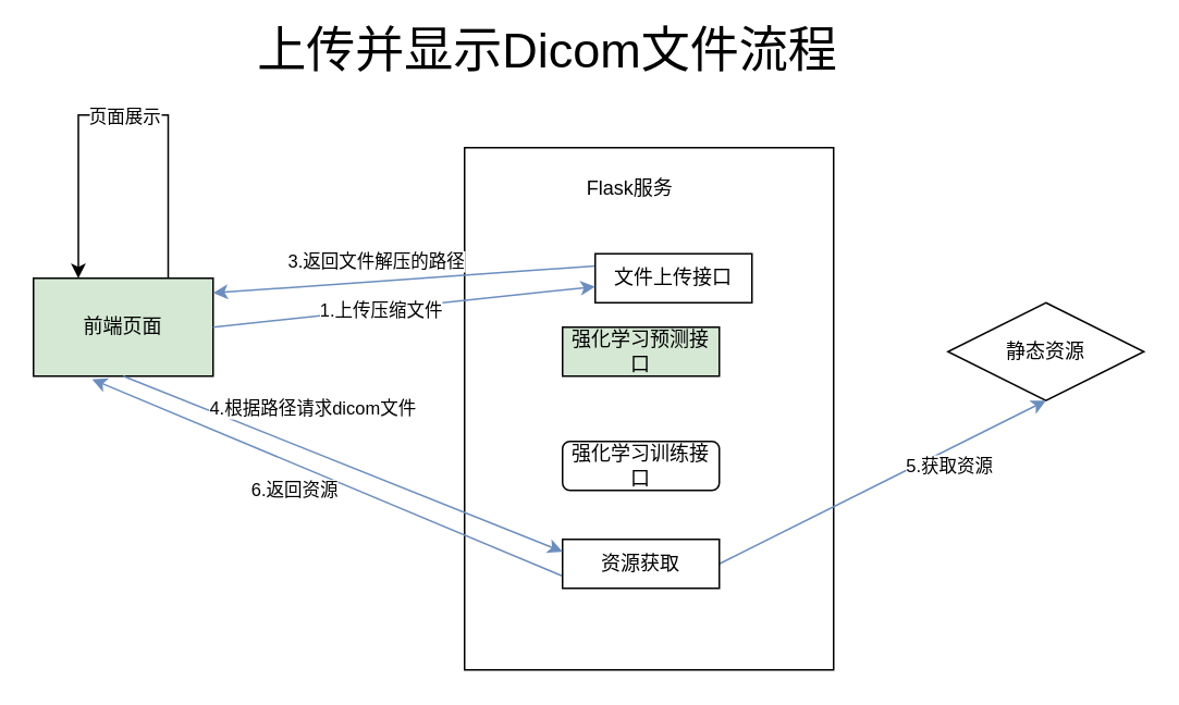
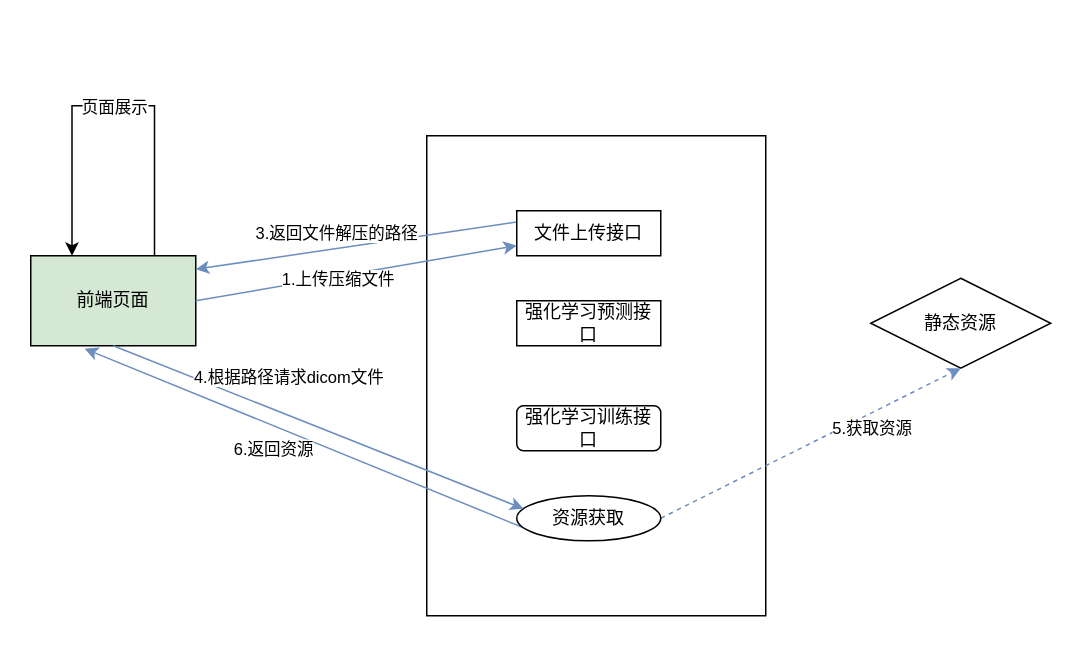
  <mxCell id="0" />
  <mxCell id="1" parent="0" />
  <mxCell id="2" style="edgeStyle=orthogonalEdgeStyle;rounded=0;orthogonalLoop=1;jettySize=auto;html=1;exitX=0.75;exitY=0;exitDx=0;exitDy=0;entryX=0.25;entryY=0;entryDx=0;entryDy=0;" edge="1" parent="1" source="4" target="4"><mxGeometry relative="1" as="geometry"><mxPoint x="50" y="160" as="targetPoint" /><Array as="points"><mxPoint x="103" y="70" /><mxPoint x="48" y="70" /></Array></mxGeometry></mxCell>
  <mxCell id="3" value="页面展示" style="edgeLabel;html=1;align=center;verticalAlign=middle;resizable=0;points=[];" vertex="1" connectable="0" parent="2"><mxGeometry x="0.078" y="1" relative="1" as="geometry"><mxPoint x="10" y="-1" as="offset" /></mxGeometry></mxCell>
  <mxCell id="4" value="前端页面" style="rounded=0;whiteSpace=wrap;html=1;fillColor=#d5e8d4;" vertex="1" parent="1"><mxGeometry x="20" y="170" width="110" height="60" as="geometry" /></mxCell>
  <mxCell id="5" value="" style="rounded=0;whiteSpace=wrap;html=1;" vertex="1" parent="1"><mxGeometry x="284" y="90" width="226" height="320" as="geometry" /></mxCell>
- <mxCell id="6" value="Flask服务" style="text;html=1;strokeColor=none;fillColor=none;align=center;verticalAlign=middle;whiteSpace=wrap;rounded=0;" vertex="1" parent="1"><mxGeometry x="344" y="100" width="83" height="30" as="geometry" /></mxCell>
  <mxCell id="7" style="edgeStyle=none;rounded=0;orthogonalLoop=1;jettySize=auto;html=1;exitX=0;exitY=0.25;exitDx=0;exitDy=0;entryX=1;entryY=0.15;entryDx=0;entryDy=0;entryPerimeter=0;fillColor=#dae8fc;strokeColor=#6c8ebf;" edge="1" parent="1" source="9" target="4"><mxGeometry relative="1" as="geometry" /></mxCell>
  <mxCell id="8" value="3.返回文件解压的路径" style="edgeLabel;html=1;align=center;verticalAlign=middle;resizable=0;points=[];" vertex="1" connectable="0" parent="7"><mxGeometry x="0.398" y="-3" relative="1" as="geometry"><mxPoint x="29" y="-12" as="offset" /></mxGeometry></mxCell>
- <mxCell id="9" value="文件上传接口" style="rounded=0;whiteSpace=wrap;html=1;" vertex="1" parent="1"><mxGeometry x="364" y="155" width="96" height="30" as="geometry" /></mxCell>
- <mxCell id="10" value="强化学习预测接口" style="rounded=0;whiteSpace=wrap;html=1;fillColor=#d5e8d4;" vertex="1" parent="1"><mxGeometry x="344" y="200" width="96" height="30" as="geometry" /></mxCell>
+ <mxCell id="9" value="文件上传接口" style="rounded=0;whiteSpace=wrap;html=1;" vertex="1" parent="1"><mxGeometry x="344" y="140" width="96" height="30" as="geometry" /></mxCell>
+ <mxCell id="10" value="强化学习预测接口" style="rounded=0;whiteSpace=wrap;html=1;" vertex="1" parent="1"><mxGeometry x="344" y="200" width="96" height="30" as="geometry" /></mxCell>
  <mxCell id="11" value="强化学习训练接口" style="whiteSpace=wrap;html=1;rounded=1;" vertex="1" parent="1"><mxGeometry x="344" y="270" width="96" height="30" as="geometry" /></mxCell>
  <mxCell id="12" value="静态资源" style="rhombus;whiteSpace=wrap;html=1;" vertex="1" parent="1"><mxGeometry x="580" y="185" width="120" height="60" as="geometry" /></mxCell>
- <mxCell id="13" style="edgeStyle=none;rounded=0;orthogonalLoop=1;jettySize=auto;html=1;exitX=1;exitY=0.5;exitDx=0;exitDy=0;entryX=0.5;entryY=1;entryDx=0;entryDy=0;fillColor=#dae8fc;strokeColor=#6c8ebf;" edge="1" parent="1" source="16" target="12"><mxGeometry relative="1" as="geometry" /></mxCell>
+ <mxCell id="13" style="edgeStyle=none;rounded=0;orthogonalLoop=1;jettySize=auto;html=1;exitX=1;exitY=0.5;exitDx=0;exitDy=0;entryX=0.5;entryY=1;entryDx=0;entryDy=0;fillColor=#dae8fc;strokeColor=#6c8ebf;dashed=1;" edge="1" parent="1" source="16" target="12"><mxGeometry relative="1" as="geometry" /></mxCell>
  <mxCell id="14" value="5.获取资源" style="edgeLabel;html=1;align=center;verticalAlign=middle;resizable=0;points=[];" vertex="1" connectable="0" parent="13"><mxGeometry x="0.544" y="-1" relative="1" as="geometry"><mxPoint x="-15" y="16" as="offset" /></mxGeometry></mxCell>
  <mxCell id="15" value="6.返回资源" style="edgeStyle=none;rounded=0;orthogonalLoop=1;jettySize=auto;html=1;exitX=0;exitY=0.75;exitDx=0;exitDy=0;entryX=0.327;entryY=1.033;entryDx=0;entryDy=0;entryPerimeter=0;fillColor=#dae8fc;strokeColor=#6c8ebf;" edge="1" parent="1" source="16" target="4"><mxGeometry x="0.099" y="15" relative="1" as="geometry"><mxPoint as="offset" /></mxGeometry></mxCell>
- <mxCell id="16" value="资源获取" style="rounded=0;whiteSpace=wrap;html=1;" vertex="1" parent="1"><mxGeometry x="344" y="330" width="96" height="30" as="geometry" /></mxCell>
+ <mxCell id="16" value="资源获取" style="ellipse;whiteSpace=wrap;html=1;" vertex="1" parent="1"><mxGeometry x="344" y="330" width="96" height="30" as="geometry" /></mxCell>
  <mxCell id="17" style="orthogonalLoop=1;jettySize=auto;html=1;exitX=1;exitY=0.5;exitDx=0;exitDy=0;rounded=0;fillColor=#dae8fc;strokeColor=#6c8ebf;" edge="1" parent="1" source="4" target="9"><mxGeometry relative="1" as="geometry" /></mxCell>
  <mxCell id="18" value="1.上传压缩文件" style="edgeLabel;html=1;align=center;verticalAlign=middle;resizable=0;points=[];" vertex="1" connectable="0" parent="17"><mxGeometry x="-0.247" y="4" relative="1" as="geometry"><mxPoint x="14" y="3" as="offset" /></mxGeometry></mxCell>
  <mxCell id="19" style="edgeStyle=none;rounded=0;orthogonalLoop=1;jettySize=auto;html=1;exitX=0.5;exitY=1;exitDx=0;exitDy=0;entryX=0;entryY=0.25;entryDx=0;entryDy=0;fillColor=#dae8fc;strokeColor=#6c8ebf;" edge="1" parent="1" source="4" target="16"><mxGeometry relative="1" as="geometry" /></mxCell>
  <mxCell id="20" value="4.根据路径请求dicom文件" style="edgeLabel;html=1;align=center;verticalAlign=middle;resizable=0;points=[];" vertex="1" connectable="0" parent="19"><mxGeometry x="-0.298" y="1" relative="1" as="geometry"><mxPoint x="20" y="-17" as="offset" /></mxGeometry></mxCell>
- <mxCell id="21" value="&lt;span style=&quot;font-size: 30px&quot;&gt;上传并显示Dicom文件流程&lt;/span&gt;" style="text;html=1;strokeColor=none;fillColor=none;align=center;verticalAlign=middle;whiteSpace=wrap;rounded=0;" vertex="1" parent="1"><mxGeometry x="150" y="20" width="370" height="20" as="geometry" /></mxCell>
